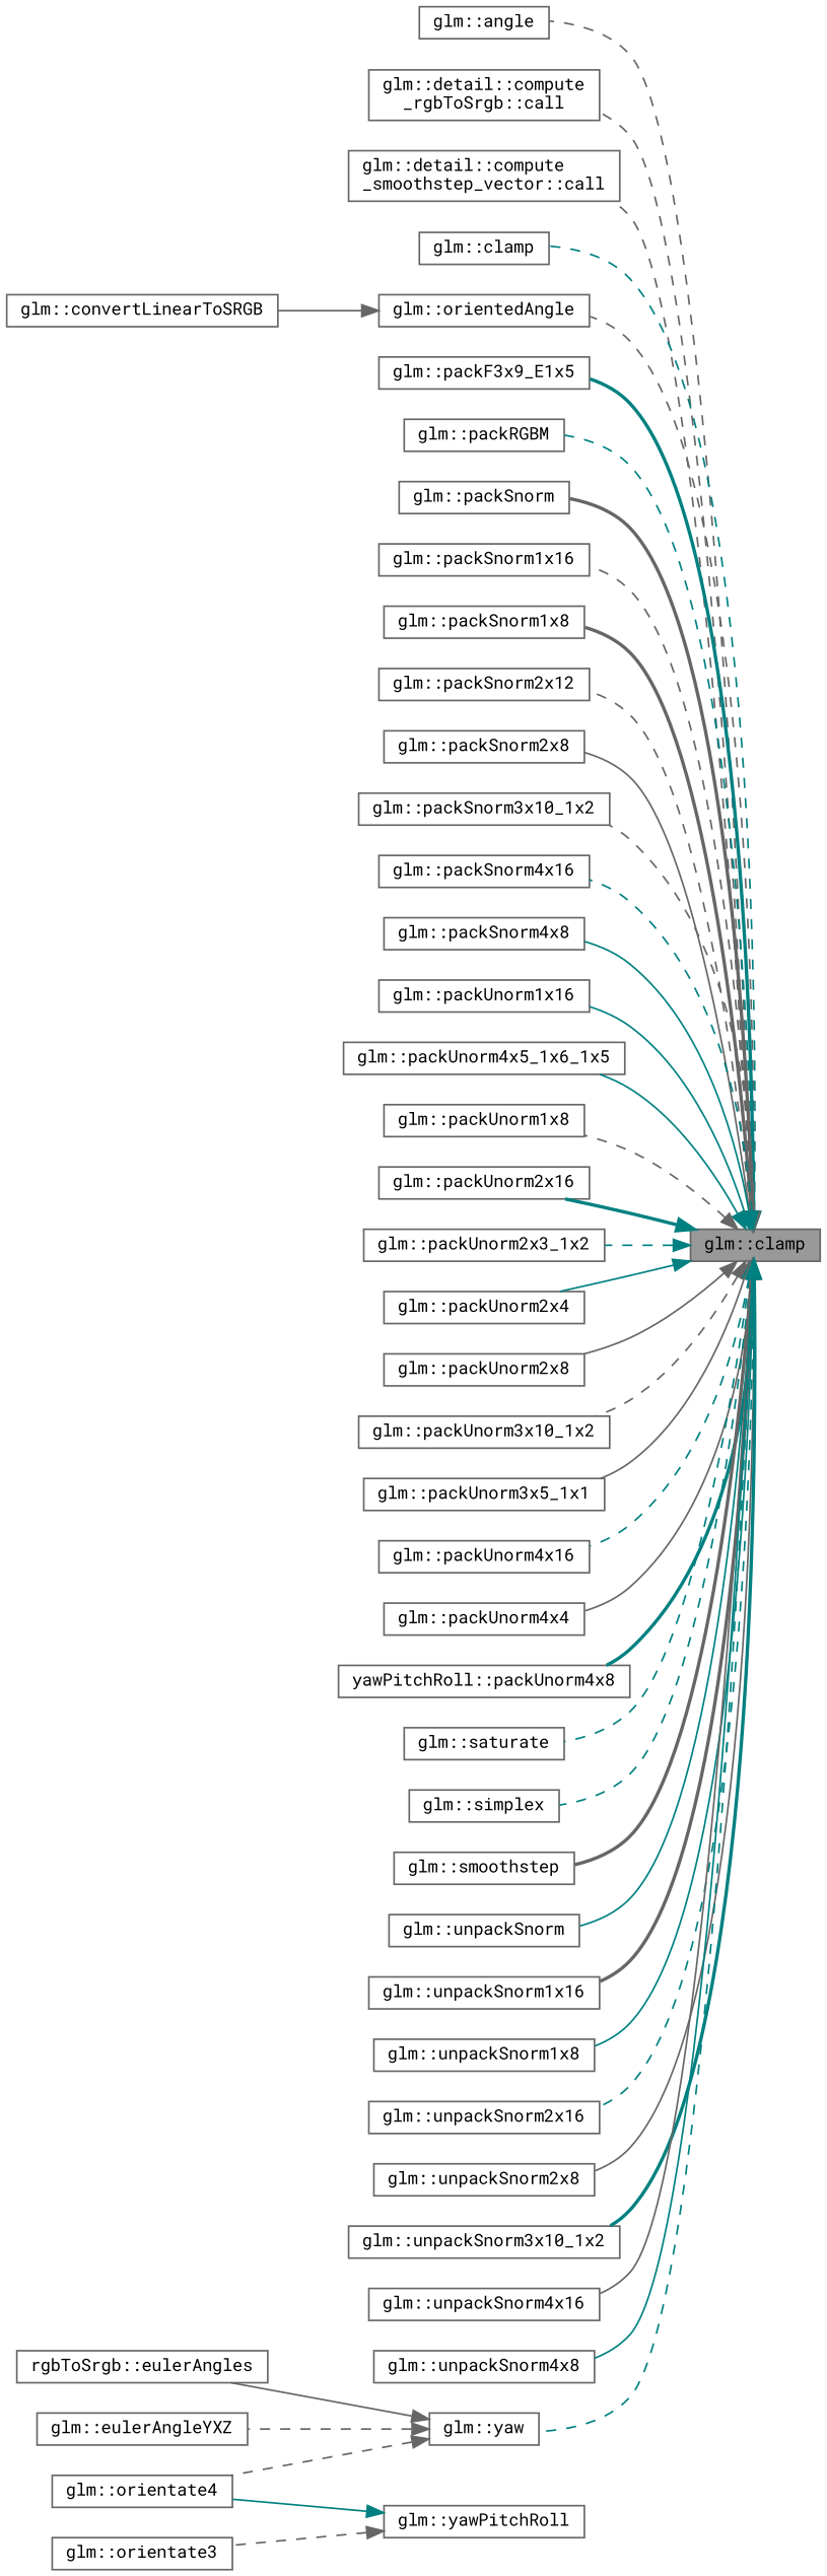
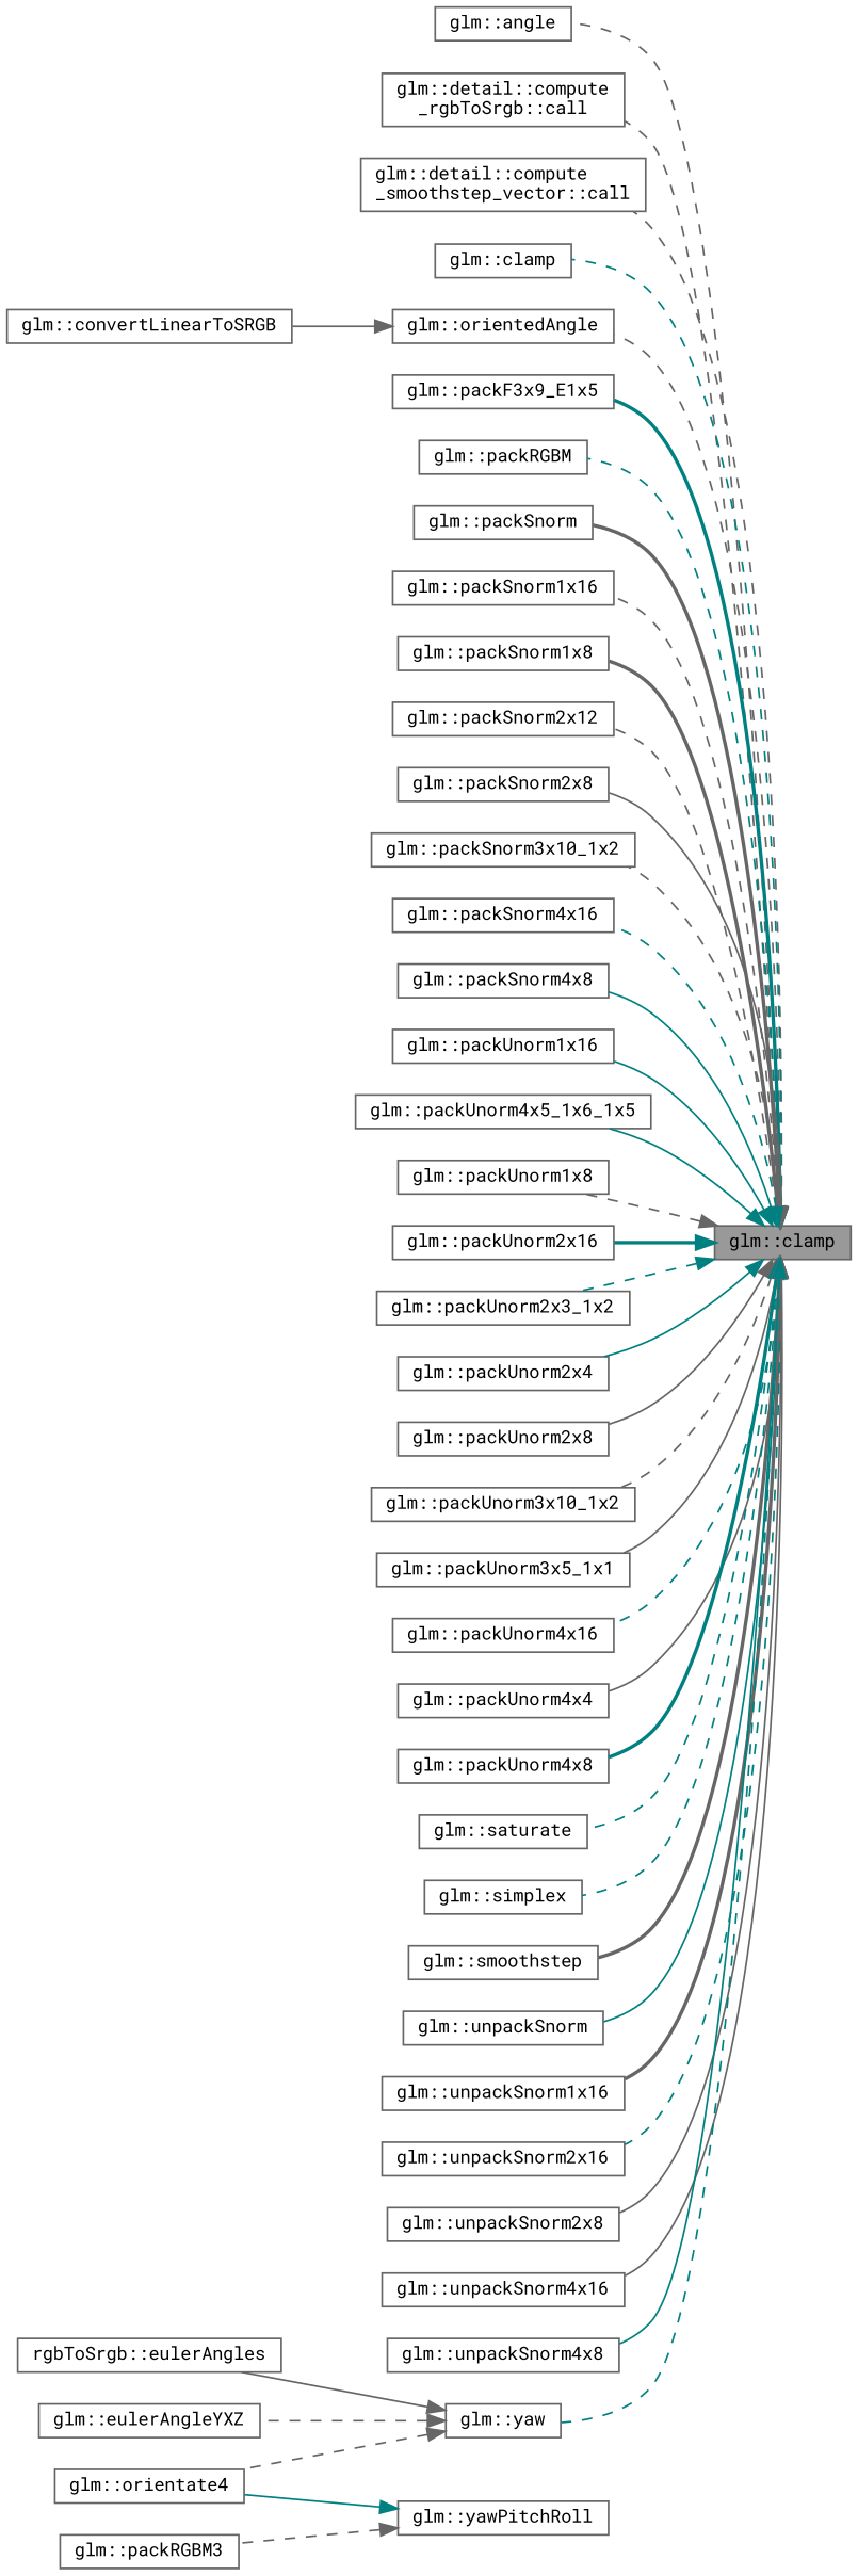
  digraph {
    fontname="Roboto Mono"
    rankdir=RL
    node [color=grey40 fillcolor=white fontname="Roboto Mono" fontsize=10 shape=box style=filled]
    edge [color=gray40 dir=back fontname="Roboto Mono" fontsize=10 labelfontname=Helvetica labelfontsize=10 style=dashed]
    n1 [color=gray40 fillcolor=grey60 fontcolor=black height=0.2 label="glm::clamp" width=0.4]
    n2 [height=0.2 label="glm::angle" width=0.4]
    n3 [height=0.2 label="glm::detail::compute\l_rgbToSrgb::call" width=0.4]
    n4 [height=0.2 label="glm::detail::compute\l_smoothstep_vector::call" width=0.4]
    n5 [height=0.2 label="glm::clamp" width=0.4]
    n6 [height=0.2 label="glm::orientedAngle" width=0.4]
    n7 [height=0.2 label="glm::packF3x9_E1x5" width=0.4]
    n8 [height=0.2 label="glm::packRGBM" width=0.4]
    n9 [height=0.2 label="glm::packSnorm" width=0.4]
    n10 [height=0.2 label="glm::packSnorm1x16" width=0.4]
    n11 [height=0.2 label="glm::packSnorm1x8" width=0.4]
    n12 [height=0.2 label="glm::packSnorm2x12" width=0.4]
    n13 [height=0.2 label="glm::packSnorm2x8" width=0.4]
    n14 [height=0.2 label="glm::packSnorm3x10_1x2" width=0.4]
    n15 [height=0.2 label="glm::packSnorm4x16" width=0.4]
    n16 [height=0.2 label="glm::packSnorm4x8" width=0.4]
    n17 [height=0.2 label="glm::packUnorm1x16" width=0.4]
    n18 [height=0.2 label="glm::packUnorm4x5_1x6_1x5" width=0.4]
    n19 [height=0.2 label="glm::packUnorm1x8" width=0.4]
    n20 [height=0.2 label="glm::packUnorm2x16" width=0.4]
    n21 [height=0.2 label="glm::packUnorm2x3_1x2" width=0.4]
    n22 [height=0.2 label="glm::packUnorm2x4" width=0.4]
    n23 [height=0.2 label="glm::packUnorm2x8" width=0.4]
    n24 [height=0.2 label="glm::packUnorm3x10_1x2" width=0.4]
    n25 [height=0.2 label="glm::packUnorm3x5_1x1" width=0.4]
    n26 [height=0.2 label="glm::packUnorm4x16" width=0.4]
    n27 [height=0.2 label="glm::packUnorm4x4" width=0.4]
-   n28 [height=0.2 label="yawPitchRoll::packUnorm4x8" width=0.4]
+   n28 [height=0.2 label="glm::packUnorm4x8" width=0.4]
    n29 [height=0.2 label="glm::saturate" width=0.4]
    n30 [height=0.2 label="glm::simplex" width=0.4]
    n31 [height=0.2 label="glm::smoothstep" width=0.4]
    n32 [height=0.2 label="glm::unpackSnorm" width=0.4]
    n33 [height=0.2 label="glm::unpackSnorm1x16" width=0.4]
-   n34 [height=0.2 label="glm::unpackSnorm1x8" width=0.4]
    n35 [height=0.2 label="glm::unpackSnorm2x16" width=0.4]
    n36 [height=0.2 label="glm::unpackSnorm2x8" width=0.4]
-   n37 [height=0.2 label="glm::unpackSnorm3x10_1x2" width=0.4]
    n38 [height=0.2 label="glm::unpackSnorm4x16" width=0.4]
    n39 [height=0.2 label="glm::unpackSnorm4x8" width=0.4]
    n40 [height=0.2 label="glm::yaw" width=0.4]
    n41 [height=0.2 label="glm::convertLinearToSRGB" width=0.4]
    n42 [height=0.2 label="rgbToSrgb::eulerAngles" width=0.4]
    n43 [height=0.2 label="glm::eulerAngleYXZ" width=0.4]
    n44 [height=0.2 label="glm::orientate4" width=0.4]
    n45 [height=0.2 label="glm::yawPitchRoll" width=0.4]
-   n46 [height=0.2 label="glm::orientate3" width=0.4]
+   n46 [height=0.2 label="glm::packRGBM3" width=0.4]
    n1 -> n2
    n1 -> n3
    n1 -> n4
    n1 -> n5 [color=teal]
    n1 -> n6
    n1 -> n7 [color=teal style=bold]
    n1 -> n8 [color=teal]
    n1 -> n9 [style=bold]
    n1 -> n10
    n1 -> n11 [style=bold]
    n1 -> n12
    n1 -> n13 [style=solid]
    n1 -> n14
    n1 -> n15 [color=teal]
    n1 -> n16 [color=teal style=solid]
    n1 -> n17 [color=teal style=solid]
    n1 -> n18 [color=teal style=solid]
    n1 -> n19
    n1 -> n20 [color=teal style=bold]
    n1 -> n21 [color=teal]
    n1 -> n22 [color=teal style=solid]
    n1 -> n23 [style=solid]
    n1 -> n24
    n1 -> n25 [style=solid]
    n1 -> n26 [color=teal]
    n1 -> n27 [style=solid]
    n1 -> n28 [color=teal style=bold]
    n1 -> n29 [color=teal]
    n1 -> n30 [color=teal]
    n1 -> n31 [style=bold]
    n1 -> n32 [color=teal style=solid]
    n1 -> n33 [style=bold]
-   n1 -> n34 [color=teal style=solid]
    n1 -> n35 [color=teal]
    n1 -> n36 [style=solid]
-   n1 -> n37 [color=teal style=bold]
    n1 -> n38 [style=solid]
    n1 -> n39 [color=teal style=solid]
    n1 -> n40 [color=teal]
    n6 -> n41 [style=solid]
    n40 -> n42 [style=solid]
    n40 -> n43
    n40 -> n44
    n45 -> n44 [color=teal style=solid]
    n45 -> n46
  }
